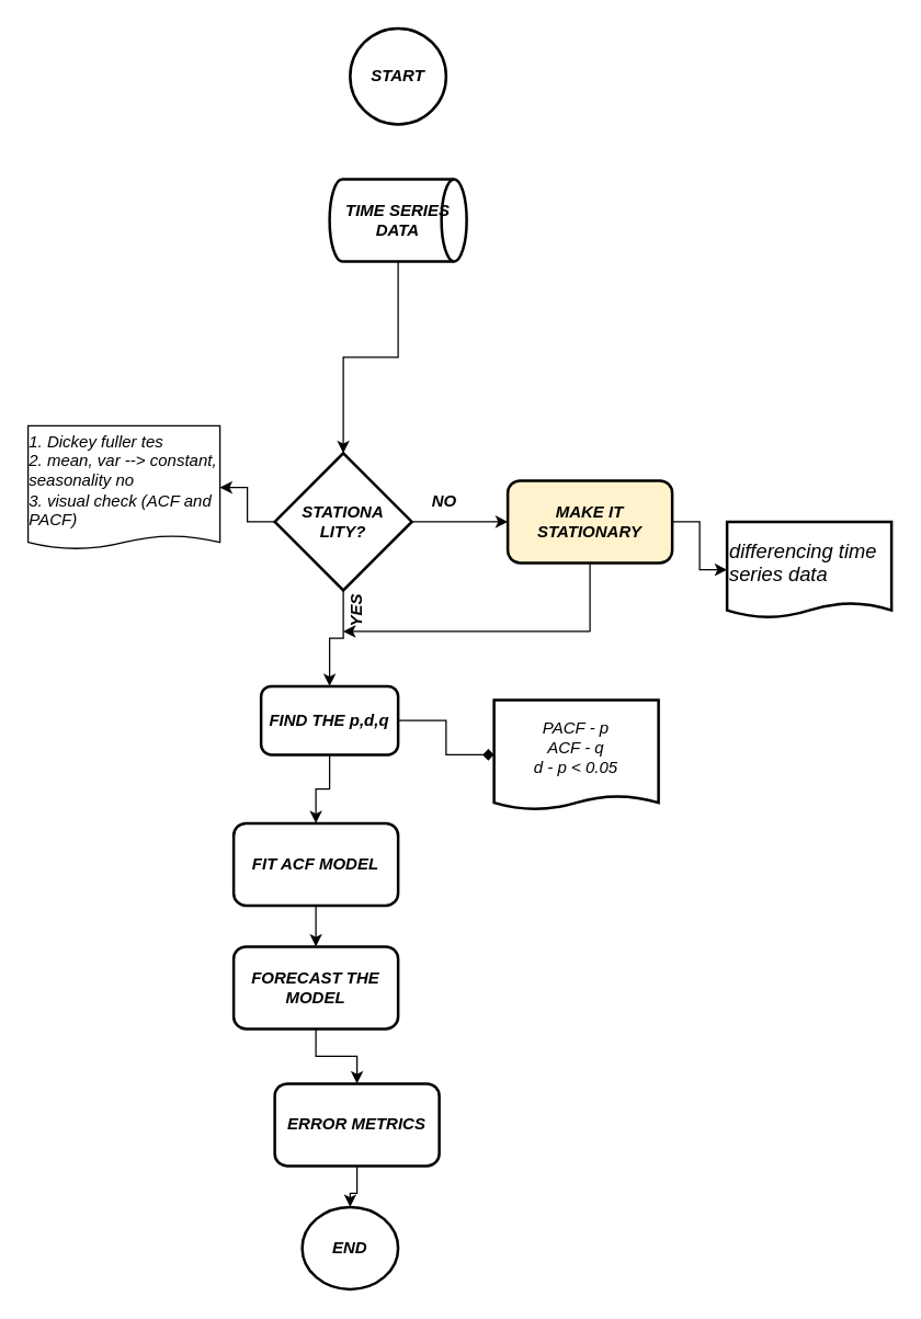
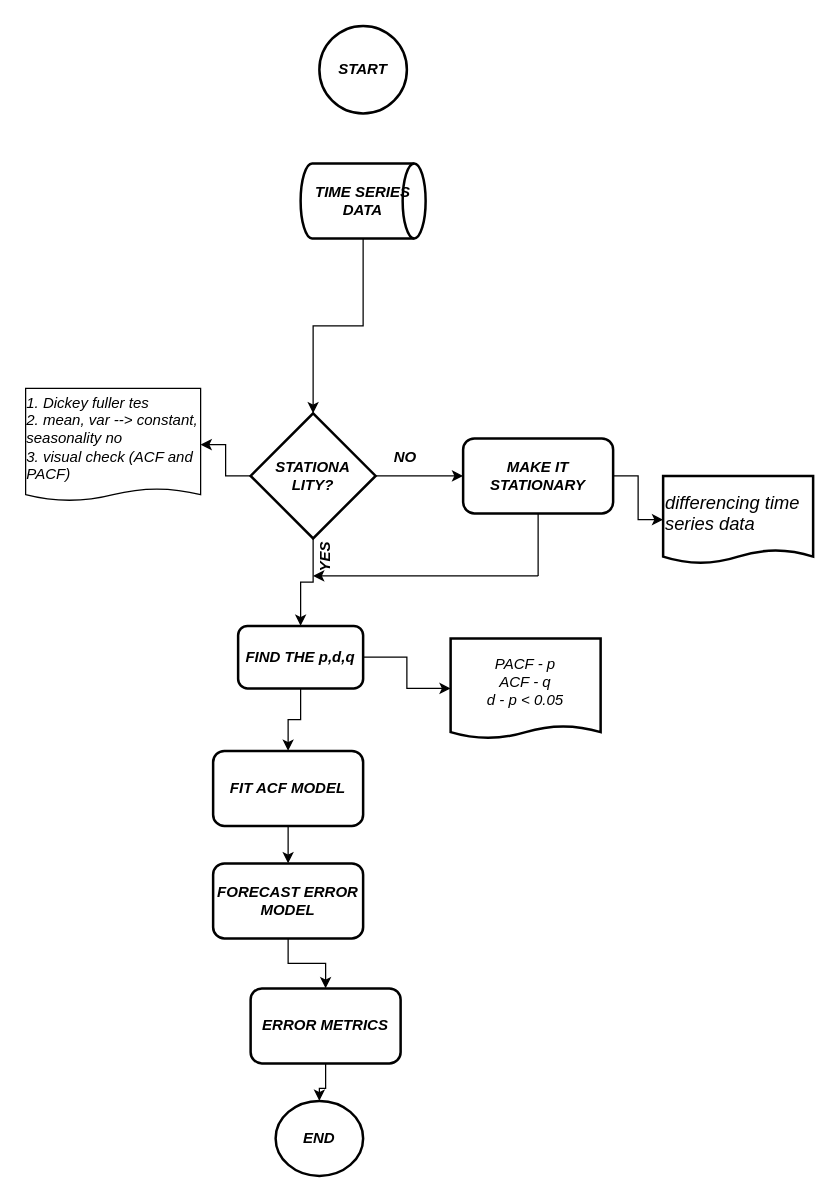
  <mxCell id="0" />
  <mxCell id="1" parent="0" />
  <mxCell id="2" value="&lt;b&gt;&lt;i&gt;START&lt;/i&gt;&lt;/b&gt;" style="strokeWidth=2;html=1;shape=mxgraph.flowchart.start_2;whiteSpace=wrap;" vertex="1" parent="1"><mxGeometry x="255" y="20" width="70" height="70" as="geometry" /></mxCell>
  <mxCell id="3" value="" style="edgeStyle=orthogonalEdgeStyle;rounded=0;orthogonalLoop=1;jettySize=auto;html=1;entryX=0.5;entryY=0;entryDx=0;entryDy=0;entryPerimeter=0;" edge="1" parent="1" source="4" target="9"><mxGeometry relative="1" as="geometry"><mxPoint x="210" y="250" as="targetPoint" /></mxGeometry></mxCell>
  <mxCell id="4" value="&lt;b&gt;&lt;i&gt;TIME SERIES DATA&lt;/i&gt;&lt;/b&gt;" style="strokeWidth=2;html=1;shape=mxgraph.flowchart.direct_data;whiteSpace=wrap;" vertex="1" parent="1"><mxGeometry x="240" y="130" width="100" height="60" as="geometry" /></mxCell>
  <mxCell id="5" value="&lt;i&gt;&lt;span style=&quot;font-size: 11.0pt ; line-height: 115% ; font-family: &amp;#34;calibri&amp;#34; , sans-serif&quot;&gt;differencing time series data&amp;nbsp;&lt;/span&gt;&lt;/i&gt;&lt;i&gt;&lt;br&gt;&lt;/i&gt;" style="shape=document;whiteSpace=wrap;html=1;boundedLbl=1;rounded=1;strokeWidth=2;align=left;size=0.154;" vertex="1" parent="1"><mxGeometry x="530" y="380" width="120" height="70" as="geometry" /></mxCell>
  <mxCell id="6" value="" style="edgeStyle=orthogonalEdgeStyle;rounded=0;orthogonalLoop=1;jettySize=auto;html=1;" edge="1" parent="1" source="9" target="11"><mxGeometry relative="1" as="geometry" /></mxCell>
  <mxCell id="7" value="" style="edgeStyle=orthogonalEdgeStyle;rounded=0;orthogonalLoop=1;jettySize=auto;html=1;" edge="1" parent="1" source="9" target="15"><mxGeometry relative="1" as="geometry" /></mxCell>
  <mxCell id="8" value="" style="edgeStyle=orthogonalEdgeStyle;rounded=0;orthogonalLoop=1;jettySize=auto;html=1;" edge="1" parent="1" source="9" target="16"><mxGeometry relative="1" as="geometry" /></mxCell>
  <mxCell id="9" value="&lt;b&gt;&lt;i&gt;STATIONA&lt;br&gt;LITY?&lt;/i&gt;&lt;/b&gt;" style="strokeWidth=2;html=1;shape=mxgraph.flowchart.decision;whiteSpace=wrap;" vertex="1" parent="1"><mxGeometry x="200" y="330" width="100" height="100" as="geometry" /></mxCell>
  <mxCell id="10" value="" style="edgeStyle=orthogonalEdgeStyle;rounded=0;orthogonalLoop=1;jettySize=auto;html=1;" edge="1" parent="1" source="11" target="5"><mxGeometry relative="1" as="geometry" /></mxCell>
- <mxCell id="11" value="&lt;b&gt;&lt;i&gt;MAKE IT STATIONARY&lt;/i&gt;&lt;/b&gt;" style="rounded=1;whiteSpace=wrap;html=1;strokeWidth=2;fillColor=#fff2cc;" vertex="1" parent="1"><mxGeometry x="370" y="350" width="120" height="60" as="geometry" /></mxCell>
+ <mxCell id="11" value="&lt;b&gt;&lt;i&gt;MAKE IT STATIONARY&lt;/i&gt;&lt;/b&gt;" style="rounded=1;whiteSpace=wrap;html=1;strokeWidth=2;" vertex="1" parent="1"><mxGeometry x="370" y="350" width="120" height="60" as="geometry" /></mxCell>
  <mxCell id="12" value="&lt;b&gt;&lt;i&gt;NO&lt;/i&gt;&lt;/b&gt;" style="text;html=1;strokeColor=none;fillColor=none;align=center;verticalAlign=middle;whiteSpace=wrap;rounded=0;" vertex="1" parent="1"><mxGeometry x="294" y="350" width="60" height="30" as="geometry" /></mxCell>
- <mxCell id="13" value="" style="edgeStyle=orthogonalEdgeStyle;rounded=0;orthogonalLoop=1;jettySize=auto;html=1;endArrow=diamond;" edge="1" parent="1" source="15" target="18"><mxGeometry relative="1" as="geometry" /></mxCell>
+ <mxCell id="13" value="" style="edgeStyle=orthogonalEdgeStyle;rounded=0;orthogonalLoop=1;jettySize=auto;html=1;" edge="1" parent="1" source="15" target="18"><mxGeometry relative="1" as="geometry" /></mxCell>
  <mxCell id="14" value="" style="edgeStyle=orthogonalEdgeStyle;rounded=0;orthogonalLoop=1;jettySize=auto;html=1;" edge="1" parent="1" source="15" target="22"><mxGeometry relative="1" as="geometry" /></mxCell>
  <mxCell id="15" value="&lt;b&gt;&lt;i&gt;FIND THE p,d,q&lt;/i&gt;&lt;/b&gt;" style="rounded=1;whiteSpace=wrap;html=1;strokeWidth=2;" vertex="1" parent="1"><mxGeometry x="190" y="500" width="100" height="50" as="geometry" /></mxCell>
  <mxCell id="16" value="&lt;div style=&quot;text-align: left&quot;&gt;&lt;i&gt;1. Dickey fuller tes&lt;/i&gt;&lt;/div&gt;&lt;i&gt;&lt;div style=&quot;text-align: left&quot;&gt;&lt;i&gt;2. mean, var --&amp;gt; constant, seasonality no&lt;/i&gt;&lt;/div&gt;&lt;div style=&quot;text-align: left&quot;&gt;&lt;i&gt;3.&amp;nbsp;&lt;/i&gt;&lt;i&gt;visual check (ACF and PACF)&lt;/i&gt;&lt;/div&gt;&lt;/i&gt;" style="shape=document;whiteSpace=wrap;html=1;boundedLbl=1;size=0.111;" vertex="1" parent="1"><mxGeometry x="20" y="310" width="140" height="90" as="geometry" /></mxCell>
  <mxCell id="17" value="&lt;b&gt;&lt;i&gt;YES&lt;/i&gt;&lt;/b&gt;" style="text;html=1;strokeColor=none;fillColor=none;align=center;verticalAlign=middle;whiteSpace=wrap;rounded=0;rotation=-90;" vertex="1" parent="1"><mxGeometry x="230" y="430" width="60" height="30" as="geometry" /></mxCell>
  <mxCell id="18" value="&lt;i&gt;PACF - p&lt;br&gt;ACF - q&lt;br&gt;d - p &amp;lt; 0.05&lt;/i&gt;" style="shape=document;whiteSpace=wrap;html=1;boundedLbl=1;rounded=1;strokeWidth=2;size=0.125;" vertex="1" parent="1"><mxGeometry x="360" y="510" width="120" height="80" as="geometry" /></mxCell>
  <mxCell id="19" value="" style="endArrow=none;html=1;rounded=0;" edge="1" parent="1"><mxGeometry width="50" height="50" relative="1" as="geometry"><mxPoint x="430" y="460" as="sourcePoint" /><mxPoint x="430" y="410" as="targetPoint" /></mxGeometry></mxCell>
  <mxCell id="20" value="" style="endArrow=classic;html=1;rounded=0;" edge="1" parent="1"><mxGeometry width="50" height="50" relative="1" as="geometry"><mxPoint x="430" y="460" as="sourcePoint" /><mxPoint x="250" y="460" as="targetPoint" /></mxGeometry></mxCell>
  <mxCell id="21" value="" style="edgeStyle=orthogonalEdgeStyle;rounded=0;orthogonalLoop=1;jettySize=auto;html=1;" edge="1" parent="1" source="22" target="24"><mxGeometry relative="1" as="geometry" /></mxCell>
  <mxCell id="22" value="&lt;b&gt;&lt;i&gt;FIT ACF MODEL&lt;/i&gt;&lt;/b&gt;" style="rounded=1;whiteSpace=wrap;html=1;strokeWidth=2;" vertex="1" parent="1"><mxGeometry x="170" y="600" width="120" height="60" as="geometry" /></mxCell>
  <mxCell id="23" value="" style="edgeStyle=orthogonalEdgeStyle;rounded=0;orthogonalLoop=1;jettySize=auto;html=1;" edge="1" parent="1" source="24" target="26"><mxGeometry relative="1" as="geometry" /></mxCell>
- <mxCell id="24" value="&lt;i&gt;&lt;b&gt;FORECAST THE MODEL&lt;/b&gt;&lt;/i&gt;" style="rounded=1;whiteSpace=wrap;html=1;strokeWidth=2;" vertex="1" parent="1"><mxGeometry x="170" y="690" width="120" height="60" as="geometry" /></mxCell>
+ <mxCell id="24" value="&lt;i&gt;&lt;b&gt;FORECAST ERROR MODEL&lt;/b&gt;&lt;/i&gt;" style="rounded=1;whiteSpace=wrap;html=1;strokeWidth=2;" vertex="1" parent="1"><mxGeometry x="170" y="690" width="120" height="60" as="geometry" /></mxCell>
  <mxCell id="25" value="" style="edgeStyle=orthogonalEdgeStyle;rounded=0;orthogonalLoop=1;jettySize=auto;html=1;" edge="1" parent="1" source="26" target="27"><mxGeometry relative="1" as="geometry" /></mxCell>
  <mxCell id="26" value="&lt;b&gt;&lt;i&gt;ERROR METRICS&lt;/i&gt;&lt;/b&gt;" style="rounded=1;whiteSpace=wrap;html=1;strokeWidth=2;" vertex="1" parent="1"><mxGeometry x="200" y="790" width="120" height="60" as="geometry" /></mxCell>
  <mxCell id="27" value="&lt;b&gt;&lt;i&gt;END&lt;/i&gt;&lt;/b&gt;" style="strokeWidth=2;html=1;shape=mxgraph.flowchart.start_2;whiteSpace=wrap;" vertex="1" parent="1"><mxGeometry x="220" y="880" width="70" height="60" as="geometry" /></mxCell>
